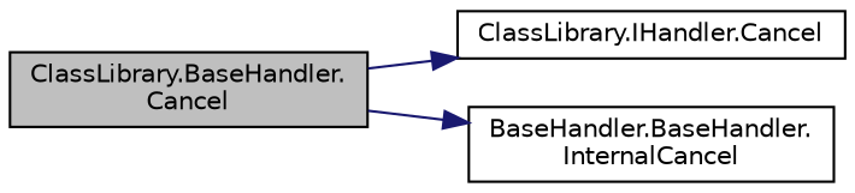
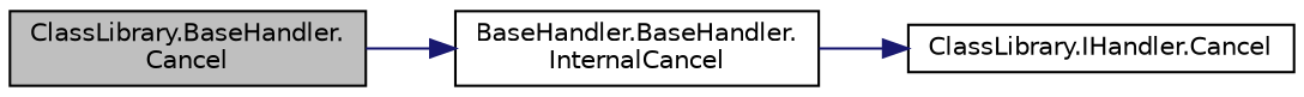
  digraph {
    rankdir=LR
    node [color=black fillcolor=white fontname=Helvetica fontsize=10 shape=record style=filled]
    edge [color=midnightblue fontname=Helvetica fontsize=10 labelfontname=Helvetica labelfontsize=10 style=solid]
    n1 [fillcolor=grey75 fontcolor=black height=0.2 label="ClassLibrary.BaseHandler.\lCancel" width=0.4]
    n2 [height=0.2 label="ClassLibrary.IHandler.Cancel" width=0.4]
    n3 [height=0.2 label="BaseHandler.BaseHandler.\lInternalCancel" width=0.4]
-   n1 -> n2
+   n3 -> n2
    n1 -> n3
  }
